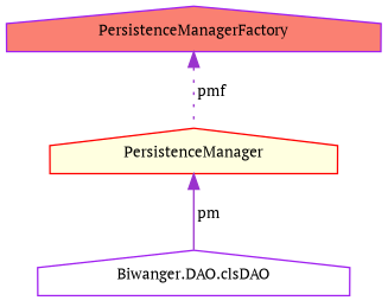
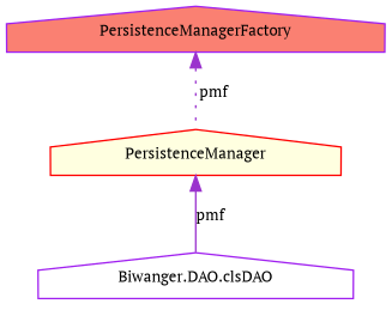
  digraph {
    fontname="PT Serif"
    node [color=purple fontname="PT Serif" fontsize=10 shape=house style=filled]
    edge [color=darkorchid3 dir=back fontname="PT Serif" fontsize=10 labelfontname=Helvetica labelfontsize=10]
    n1 [fillcolor=white fontcolor=black height=0.2 label="Biwanger.DAO.clsDAO" width=0.4]
    n2 [fillcolor=salmon height=0.2 label=PersistenceManagerFactory width=0.4]
    n3 [color=red fillcolor=lightyellow height=0.2 label=PersistenceManager width=0.4]
    n2 -> n3 [label=" pmf" style=dotted]
-   n3 -> n1 [label=" pm" style=solid]
+   n3 -> n1 [label=" pmf" style=solid]
  }
